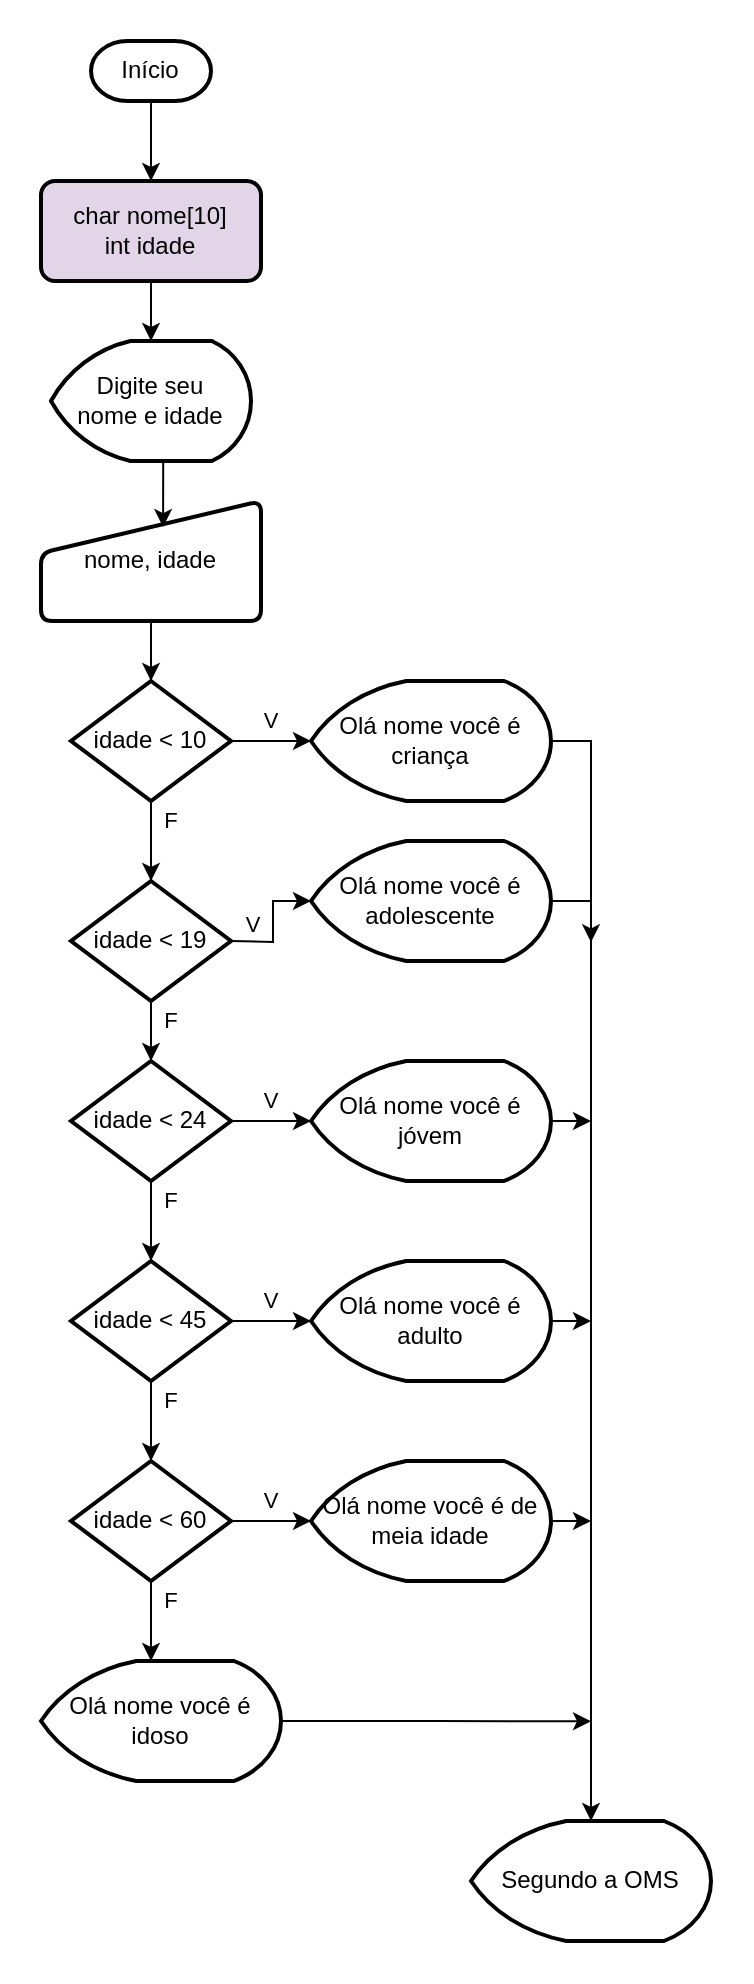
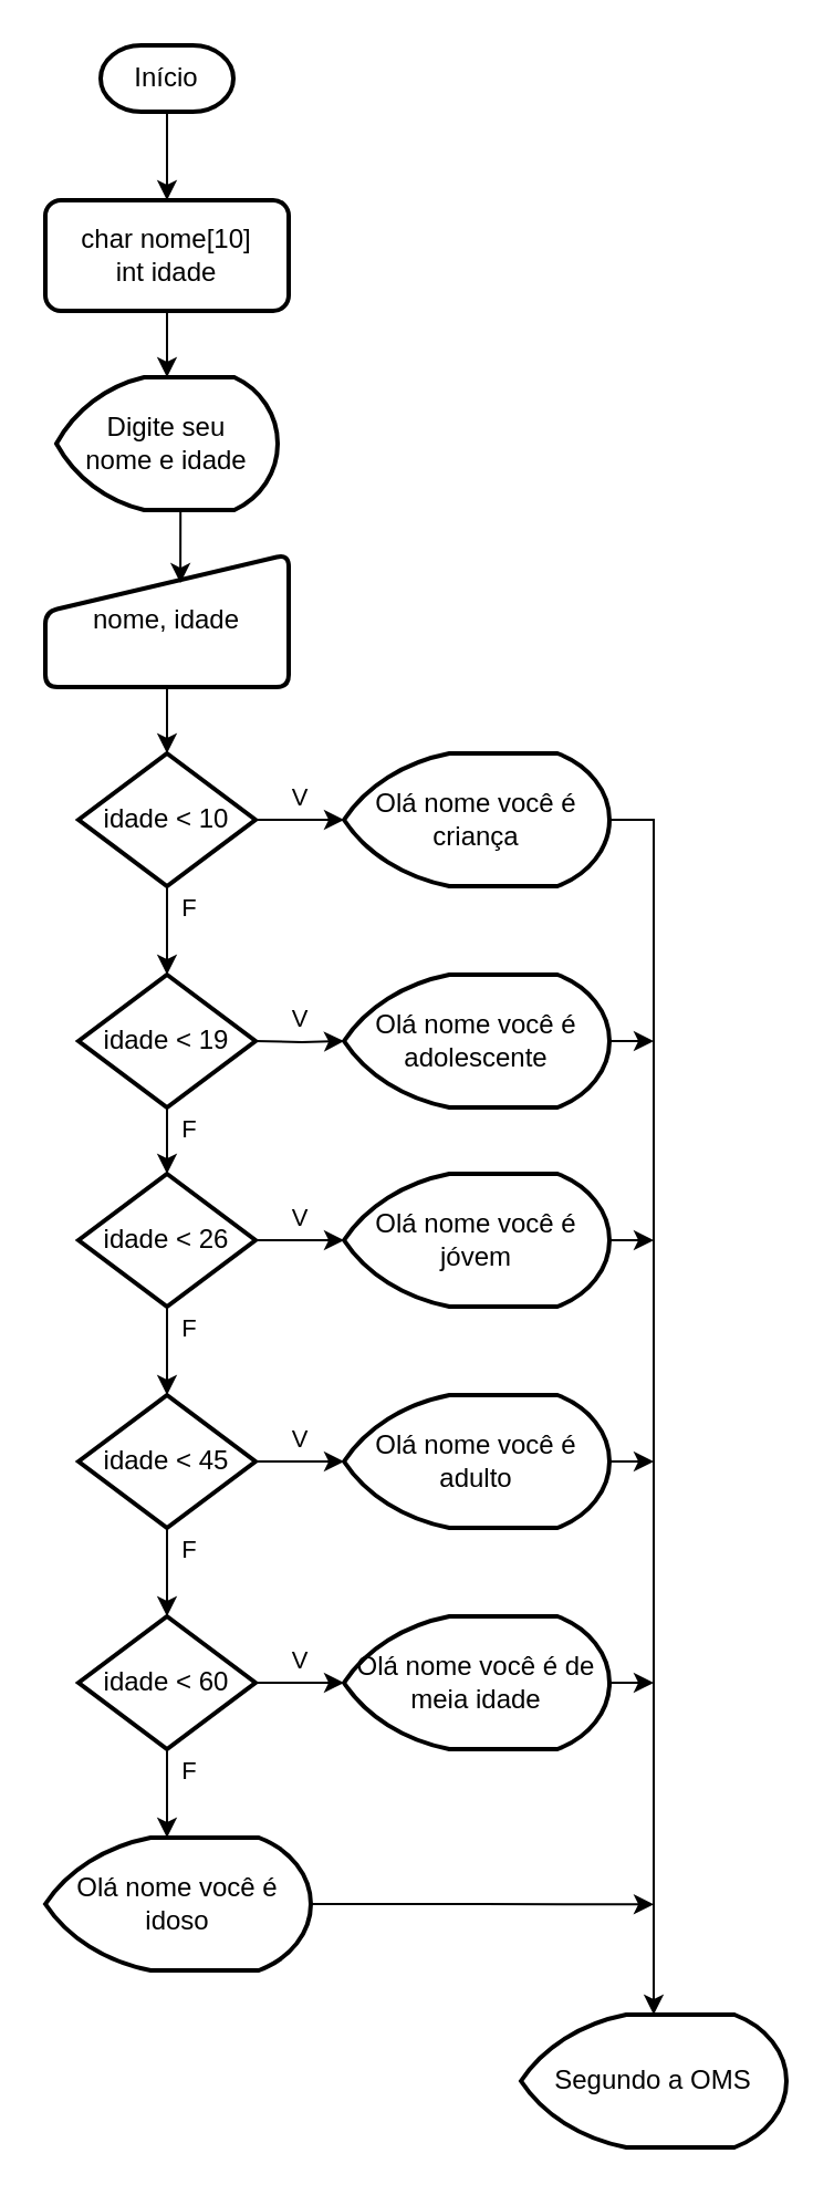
  <mxCell id="0" />
  <mxCell id="1" parent="0" />
  <mxCell id="2" style="edgeStyle=orthogonalEdgeStyle;rounded=0;orthogonalLoop=1;jettySize=auto;html=1;exitX=0.5;exitY=1;exitDx=0;exitDy=0;exitPerimeter=0;entryX=0.5;entryY=0;entryDx=0;entryDy=0;" edge="1" parent="1" source="3" target="5"><mxGeometry relative="1" as="geometry" /></mxCell>
  <mxCell id="3" value="Início" style="strokeWidth=2;html=1;shape=mxgraph.flowchart.terminator;whiteSpace=wrap;" vertex="1" parent="1"><mxGeometry x="45" y="20" width="60" height="30" as="geometry" /></mxCell>
  <mxCell id="4" style="edgeStyle=orthogonalEdgeStyle;rounded=0;orthogonalLoop=1;jettySize=auto;html=1;exitX=0.5;exitY=1;exitDx=0;exitDy=0;entryX=0.5;entryY=0;entryDx=0;entryDy=0;entryPerimeter=0;" edge="1" parent="1" source="5" target="9"><mxGeometry relative="1" as="geometry" /></mxCell>
- <mxCell id="5" value="char nome[10]&lt;br&gt;int idade" style="rounded=1;whiteSpace=wrap;html=1;absoluteArcSize=1;arcSize=14;strokeWidth=2;fillColor=#e1d5e7;" vertex="1" parent="1"><mxGeometry x="20" y="90" width="110" height="50" as="geometry" /></mxCell>
+ <mxCell id="5" value="char nome[10]&lt;br&gt;int idade" style="rounded=1;whiteSpace=wrap;html=1;absoluteArcSize=1;arcSize=14;strokeWidth=2;" vertex="1" parent="1"><mxGeometry x="20" y="90" width="110" height="50" as="geometry" /></mxCell>
  <mxCell id="6" style="edgeStyle=orthogonalEdgeStyle;rounded=0;orthogonalLoop=1;jettySize=auto;html=1;exitX=0.5;exitY=1;exitDx=0;exitDy=0;entryX=0.5;entryY=0;entryDx=0;entryDy=0;entryPerimeter=0;" edge="1" parent="1" source="7" target="12"><mxGeometry relative="1" as="geometry" /></mxCell>
  <mxCell id="7" value="nome, idade" style="html=1;strokeWidth=2;shape=manualInput;whiteSpace=wrap;rounded=1;size=26;arcSize=11;" vertex="1" parent="1"><mxGeometry x="20" y="250" width="110" height="60" as="geometry" /></mxCell>
  <mxCell id="8" style="edgeStyle=orthogonalEdgeStyle;rounded=0;orthogonalLoop=1;jettySize=auto;html=1;exitX=0.5;exitY=1;exitDx=0;exitDy=0;exitPerimeter=0;entryX=0.555;entryY=0.217;entryDx=0;entryDy=0;entryPerimeter=0;" edge="1" parent="1" source="9" target="7"><mxGeometry relative="1" as="geometry" /></mxCell>
  <mxCell id="9" value="Digite seu&lt;br&gt;nome e idade" style="strokeWidth=2;html=1;shape=mxgraph.flowchart.display;whiteSpace=wrap;" vertex="1" parent="1"><mxGeometry x="25" y="170" width="100" height="60" as="geometry" /></mxCell>
  <mxCell id="10" value="V" style="edgeStyle=orthogonalEdgeStyle;rounded=0;orthogonalLoop=1;jettySize=auto;html=1;exitX=1;exitY=0.5;exitDx=0;exitDy=0;exitPerimeter=0;" edge="1" parent="1" source="12" target="14"><mxGeometry y="10" relative="1" as="geometry"><mxPoint as="offset" /></mxGeometry></mxCell>
  <mxCell id="11" value="F" style="edgeStyle=orthogonalEdgeStyle;rounded=0;orthogonalLoop=1;jettySize=auto;html=1;exitX=0.5;exitY=1;exitDx=0;exitDy=0;exitPerimeter=0;" edge="1" parent="1" source="12"><mxGeometry x="-0.5" y="10" relative="1" as="geometry"><mxPoint x="75" y="440" as="targetPoint" /><mxPoint as="offset" /></mxGeometry></mxCell>
  <mxCell id="12" value="idade &amp;lt; 10" style="strokeWidth=2;html=1;shape=mxgraph.flowchart.decision;whiteSpace=wrap;" vertex="1" parent="1"><mxGeometry x="35" y="340" width="80" height="60" as="geometry" /></mxCell>
  <mxCell id="13" style="edgeStyle=orthogonalEdgeStyle;rounded=0;orthogonalLoop=1;jettySize=auto;html=1;exitX=1;exitY=0.5;exitDx=0;exitDy=0;exitPerimeter=0;" edge="1" parent="1" source="14" target="37"><mxGeometry relative="1" as="geometry" /></mxCell>
  <mxCell id="14" value="Olá nome você é criança" style="strokeWidth=2;html=1;shape=mxgraph.flowchart.display;whiteSpace=wrap;" vertex="1" parent="1"><mxGeometry x="155" y="340" width="120" height="60" as="geometry" /></mxCell>
  <mxCell id="15" value="F" style="edgeStyle=orthogonalEdgeStyle;rounded=0;orthogonalLoop=1;jettySize=auto;html=1;exitX=0.5;exitY=1;exitDx=0;exitDy=0;exitPerimeter=0;entryX=0.5;entryY=0;entryDx=0;entryDy=0;entryPerimeter=0;" edge="1" parent="1" source="16" target="27"><mxGeometry x="-0.333" y="10" relative="1" as="geometry"><mxPoint as="offset" /></mxGeometry></mxCell>
  <mxCell id="16" value="idade &amp;lt; 19" style="strokeWidth=2;html=1;shape=mxgraph.flowchart.decision;whiteSpace=wrap;" vertex="1" parent="1"><mxGeometry x="35" y="440" width="80" height="60" as="geometry" /></mxCell>
  <mxCell id="17" value="V" style="edgeStyle=orthogonalEdgeStyle;rounded=0;orthogonalLoop=1;jettySize=auto;html=1;exitX=1;exitY=0.5;exitDx=0;exitDy=0;exitPerimeter=0;" edge="1" parent="1" target="19"><mxGeometry y="10" relative="1" as="geometry"><mxPoint x="115" y="470" as="sourcePoint" /><mxPoint as="offset" /></mxGeometry></mxCell>
  <mxCell id="18" style="edgeStyle=orthogonalEdgeStyle;rounded=0;orthogonalLoop=1;jettySize=auto;html=1;exitX=1;exitY=0.5;exitDx=0;exitDy=0;exitPerimeter=0;" edge="1" parent="1" source="19"><mxGeometry relative="1" as="geometry"><mxPoint x="295" y="470.667" as="targetPoint" /></mxGeometry></mxCell>
- <mxCell id="19" value="Olá nome você é adolescente" style="strokeWidth=2;html=1;shape=mxgraph.flowchart.display;whiteSpace=wrap;" vertex="1" parent="1"><mxGeometry x="155" y="420" width="120" height="60" as="geometry" /></mxCell>
+ <mxCell id="19" value="Olá nome você é adolescente" style="strokeWidth=2;html=1;shape=mxgraph.flowchart.display;whiteSpace=wrap;" vertex="1" parent="1"><mxGeometry x="155" y="440" width="120" height="60" as="geometry" /></mxCell>
  <mxCell id="20" value="V" style="edgeStyle=orthogonalEdgeStyle;rounded=0;orthogonalLoop=1;jettySize=auto;html=1;exitX=1;exitY=0.5;exitDx=0;exitDy=0;exitPerimeter=0;" edge="1" source="22" target="24" parent="1"><mxGeometry y="10" relative="1" as="geometry"><mxPoint as="offset" /></mxGeometry></mxCell>
  <mxCell id="21" value="F" style="edgeStyle=orthogonalEdgeStyle;rounded=0;orthogonalLoop=1;jettySize=auto;html=1;exitX=0.5;exitY=1;exitDx=0;exitDy=0;exitPerimeter=0;" edge="1" source="22" parent="1"><mxGeometry x="-0.5" y="10" relative="1" as="geometry"><mxPoint x="75" y="730" as="targetPoint" /><mxPoint as="offset" /></mxGeometry></mxCell>
  <mxCell id="22" value="idade &amp;lt; 45" style="strokeWidth=2;html=1;shape=mxgraph.flowchart.decision;whiteSpace=wrap;" vertex="1" parent="1"><mxGeometry x="35" y="630" width="80" height="60" as="geometry" /></mxCell>
  <mxCell id="23" style="edgeStyle=orthogonalEdgeStyle;rounded=0;orthogonalLoop=1;jettySize=auto;html=1;exitX=1;exitY=0.5;exitDx=0;exitDy=0;exitPerimeter=0;" edge="1" parent="1" source="24"><mxGeometry relative="1" as="geometry"><mxPoint x="295" y="660.154" as="targetPoint" /></mxGeometry></mxCell>
  <mxCell id="24" value="Olá nome você é adulto" style="strokeWidth=2;html=1;shape=mxgraph.flowchart.display;whiteSpace=wrap;" vertex="1" parent="1"><mxGeometry x="155" y="630" width="120" height="60" as="geometry" /></mxCell>
  <mxCell id="25" value="V" style="edgeStyle=orthogonalEdgeStyle;rounded=0;orthogonalLoop=1;jettySize=auto;html=1;exitX=1;exitY=0.5;exitDx=0;exitDy=0;exitPerimeter=0;" edge="1" source="27" target="29" parent="1"><mxGeometry y="10" relative="1" as="geometry"><mxPoint as="offset" /></mxGeometry></mxCell>
  <mxCell id="26" value="F" style="edgeStyle=orthogonalEdgeStyle;rounded=0;orthogonalLoop=1;jettySize=auto;html=1;exitX=0.5;exitY=1;exitDx=0;exitDy=0;exitPerimeter=0;" edge="1" source="27" parent="1"><mxGeometry x="-0.5" y="10" relative="1" as="geometry"><mxPoint x="75" y="630" as="targetPoint" /><mxPoint as="offset" /></mxGeometry></mxCell>
- <mxCell id="27" value="idade &amp;lt; 24" style="strokeWidth=2;html=1;shape=mxgraph.flowchart.decision;whiteSpace=wrap;" vertex="1" parent="1"><mxGeometry x="35" y="530" width="80" height="60" as="geometry" /></mxCell>
+ <mxCell id="27" value="idade &amp;lt; 26" style="strokeWidth=2;html=1;shape=mxgraph.flowchart.decision;whiteSpace=wrap;" vertex="1" parent="1"><mxGeometry x="35" y="530" width="80" height="60" as="geometry" /></mxCell>
  <mxCell id="28" style="edgeStyle=orthogonalEdgeStyle;rounded=0;orthogonalLoop=1;jettySize=auto;html=1;exitX=1;exitY=0.5;exitDx=0;exitDy=0;exitPerimeter=0;" edge="1" parent="1" source="29"><mxGeometry relative="1" as="geometry"><mxPoint x="295" y="560" as="targetPoint" /></mxGeometry></mxCell>
  <mxCell id="29" value="Olá nome você é jóvem" style="strokeWidth=2;html=1;shape=mxgraph.flowchart.display;whiteSpace=wrap;" vertex="1" parent="1"><mxGeometry x="155" y="530" width="120" height="60" as="geometry" /></mxCell>
  <mxCell id="30" value="V" style="edgeStyle=orthogonalEdgeStyle;rounded=0;orthogonalLoop=1;jettySize=auto;html=1;exitX=1;exitY=0.5;exitDx=0;exitDy=0;exitPerimeter=0;" edge="1" source="32" target="34" parent="1"><mxGeometry y="10" relative="1" as="geometry"><mxPoint as="offset" /></mxGeometry></mxCell>
  <mxCell id="31" value="F" style="edgeStyle=orthogonalEdgeStyle;rounded=0;orthogonalLoop=1;jettySize=auto;html=1;exitX=0.5;exitY=1;exitDx=0;exitDy=0;exitPerimeter=0;" edge="1" source="32" parent="1"><mxGeometry x="-0.5" y="10" relative="1" as="geometry"><mxPoint x="75" y="830" as="targetPoint" /><mxPoint as="offset" /></mxGeometry></mxCell>
  <mxCell id="32" value="idade &amp;lt; 60" style="strokeWidth=2;html=1;shape=mxgraph.flowchart.decision;whiteSpace=wrap;" vertex="1" parent="1"><mxGeometry x="35" y="730" width="80" height="60" as="geometry" /></mxCell>
  <mxCell id="33" style="edgeStyle=orthogonalEdgeStyle;rounded=0;orthogonalLoop=1;jettySize=auto;html=1;exitX=1;exitY=0.5;exitDx=0;exitDy=0;exitPerimeter=0;" edge="1" parent="1" source="34"><mxGeometry relative="1" as="geometry"><mxPoint x="295" y="760.154" as="targetPoint" /></mxGeometry></mxCell>
  <mxCell id="34" value="Olá nome você é de meia idade" style="strokeWidth=2;html=1;shape=mxgraph.flowchart.display;whiteSpace=wrap;" vertex="1" parent="1"><mxGeometry x="155" y="730" width="120" height="60" as="geometry" /></mxCell>
  <mxCell id="35" style="edgeStyle=orthogonalEdgeStyle;rounded=0;orthogonalLoop=1;jettySize=auto;html=1;exitX=1;exitY=0.5;exitDx=0;exitDy=0;exitPerimeter=0;" edge="1" parent="1" source="36"><mxGeometry relative="1" as="geometry"><mxPoint x="295" y="860.154" as="targetPoint" /></mxGeometry></mxCell>
  <mxCell id="36" value="Olá nome você é idoso" style="strokeWidth=2;html=1;shape=mxgraph.flowchart.display;whiteSpace=wrap;" vertex="1" parent="1"><mxGeometry x="20" y="830" width="120" height="60" as="geometry" /></mxCell>
  <mxCell id="37" value="Segundo a OMS" style="strokeWidth=2;html=1;shape=mxgraph.flowchart.display;whiteSpace=wrap;" vertex="1" parent="1"><mxGeometry x="235" y="910" width="120" height="60" as="geometry" /></mxCell>
